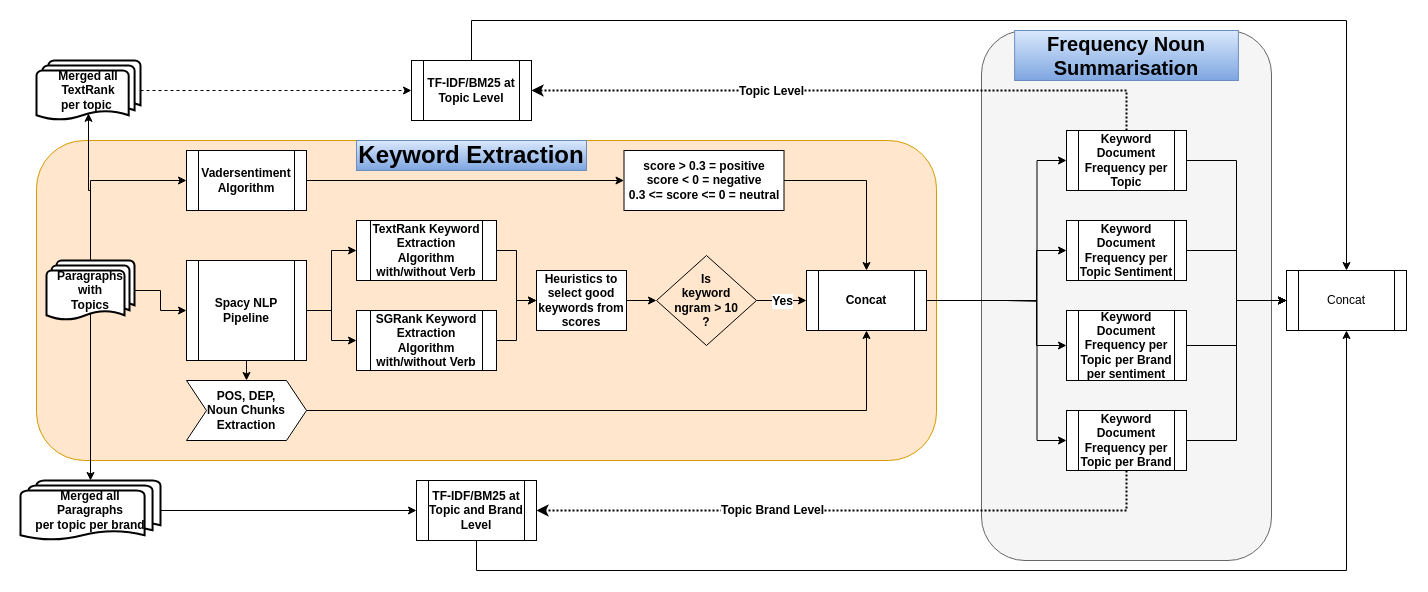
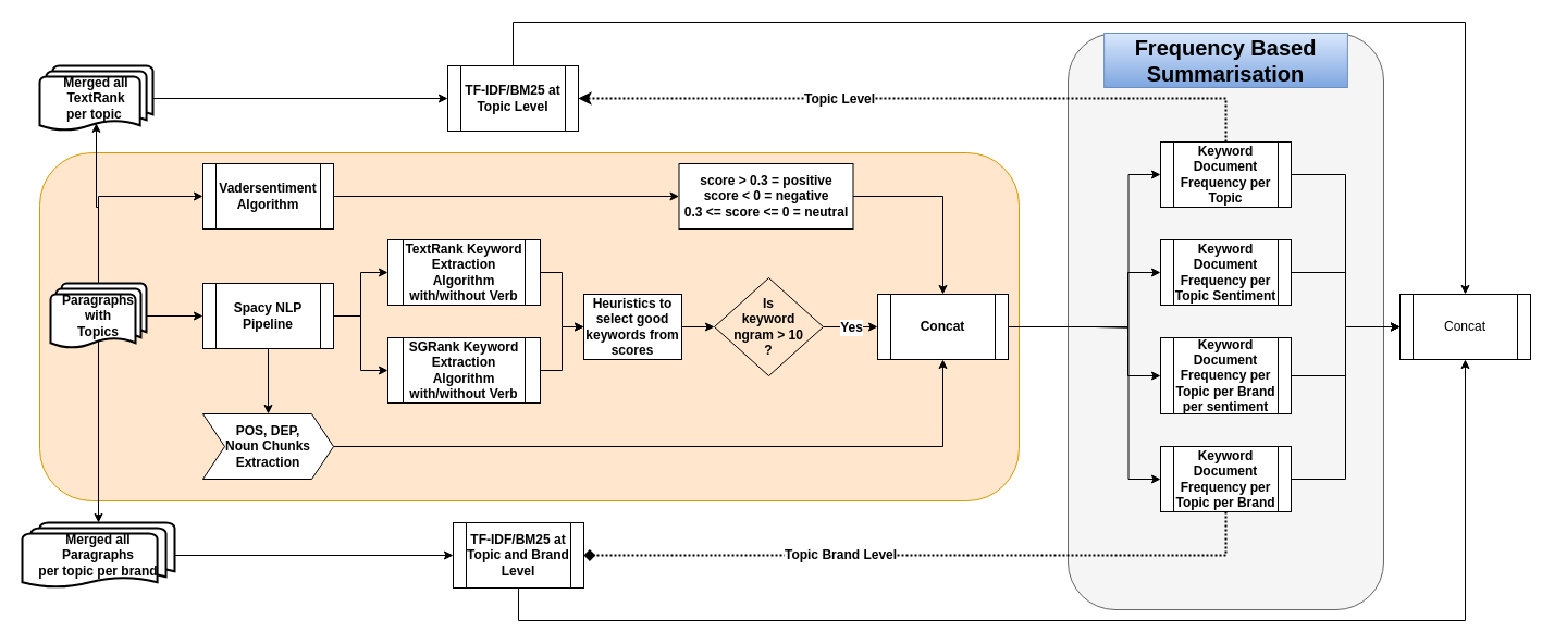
  <mxCell id="0" />
  <mxCell id="1" parent="0" />
  <mxCell id="2" value="" style="rounded=1;whiteSpace=wrap;html=1;fillColor=#ffe6cc;strokeColor=#d79b00;fontStyle=1;fontSize=12;" vertex="1" parent="1"><mxGeometry x="36" y="140" width="900" height="320" as="geometry" /></mxCell>
  <mxCell id="3" style="edgeStyle=orthogonalEdgeStyle;rounded=0;orthogonalLoop=1;jettySize=auto;html=1;exitX=0.5;exitY=0;exitDx=0;exitDy=0;exitPerimeter=0;entryX=0;entryY=0.5;entryDx=0;entryDy=0;endArrow=classic;endFill=1;fontStyle=1;fontSize=12;" edge="1" parent="1" source="7" target="9"><mxGeometry relative="1" as="geometry" /></mxCell>
  <mxCell id="4" style="edgeStyle=orthogonalEdgeStyle;rounded=0;orthogonalLoop=1;jettySize=auto;html=1;exitX=1;exitY=0.5;exitDx=0;exitDy=0;exitPerimeter=0;endArrow=classic;endFill=1;fontStyle=1;fontSize=12;" edge="1" parent="1" source="7" target="13"><mxGeometry relative="1" as="geometry" /></mxCell>
  <mxCell id="5" style="edgeStyle=orthogonalEdgeStyle;rounded=0;orthogonalLoop=1;jettySize=auto;html=1;exitX=0.5;exitY=0.88;exitDx=0;exitDy=0;exitPerimeter=0;entryX=0.5;entryY=0;entryDx=0;entryDy=0;entryPerimeter=0;fontSize=12;fontStyle=1" edge="1" parent="1" source="7" target="30"><mxGeometry relative="1" as="geometry" /></mxCell>
  <mxCell id="6" style="edgeStyle=orthogonalEdgeStyle;rounded=0;orthogonalLoop=1;jettySize=auto;html=1;exitX=0.5;exitY=0;exitDx=0;exitDy=0;exitPerimeter=0;fontSize=12;entryX=0.5;entryY=0.88;entryDx=0;entryDy=0;entryPerimeter=0;fontStyle=1" edge="1" parent="1" source="7" target="33"><mxGeometry relative="1" as="geometry" /></mxCell>
  <mxCell id="7" value="Paragraphs with&lt;br style=&quot;font-size: 12px;&quot;&gt;Topics" style="strokeWidth=2;html=1;shape=mxgraph.flowchart.multi-document;whiteSpace=wrap;fontStyle=1;fontSize=12;" vertex="1" parent="1"><mxGeometry x="46" y="260" width="88" height="60" as="geometry" /></mxCell>
  <mxCell id="8" style="edgeStyle=orthogonalEdgeStyle;rounded=0;orthogonalLoop=1;jettySize=auto;html=1;exitX=1;exitY=0.5;exitDx=0;exitDy=0;entryX=0;entryY=0.5;entryDx=0;entryDy=0;fontSize=25;fontStyle=1" edge="1" parent="1" source="9" target="27"><mxGeometry relative="1" as="geometry" /></mxCell>
  <mxCell id="9" value="&lt;span style=&quot;font-size: 12px;&quot;&gt;Vadersentiment&lt;/span&gt;&lt;br style=&quot;font-size: 12px;&quot;&gt;&lt;span style=&quot;font-size: 12px;&quot;&gt;Algorithm&lt;/span&gt;" style="shape=process;whiteSpace=wrap;html=1;backgroundOutline=1;fontStyle=1;fontSize=12;" vertex="1" parent="1"><mxGeometry x="186" y="150" width="120" height="60" as="geometry" /></mxCell>
  <mxCell id="10" style="edgeStyle=orthogonalEdgeStyle;rounded=0;orthogonalLoop=1;jettySize=auto;html=1;exitX=1;exitY=0.5;exitDx=0;exitDy=0;entryX=0;entryY=0.5;entryDx=0;entryDy=0;endArrow=classic;endFill=1;fontStyle=1;fontSize=12;" edge="1" parent="1" source="13" target="15"><mxGeometry relative="1" as="geometry" /></mxCell>
  <mxCell id="11" style="edgeStyle=orthogonalEdgeStyle;rounded=0;orthogonalLoop=1;jettySize=auto;html=1;exitX=1;exitY=0.5;exitDx=0;exitDy=0;endArrow=classic;endFill=1;fontStyle=1;fontSize=12;" edge="1" parent="1" source="13" target="19"><mxGeometry relative="1" as="geometry" /></mxCell>
  <mxCell id="12" style="edgeStyle=orthogonalEdgeStyle;rounded=0;orthogonalLoop=1;jettySize=auto;html=1;exitX=0.5;exitY=1;exitDx=0;exitDy=0;entryX=0.5;entryY=0;entryDx=0;entryDy=0;endArrow=classic;endFill=1;fontStyle=1;fontSize=12;" edge="1" parent="1" source="13" target="17"><mxGeometry relative="1" as="geometry" /></mxCell>
- <mxCell id="13" value="Spacy NLP&lt;br style=&quot;font-size: 12px;&quot;&gt;Pipeline" style="shape=process;whiteSpace=wrap;html=1;backgroundOutline=1;fontStyle=1;fontSize=12;" vertex="1" parent="1"><mxGeometry x="186" y="260" width="120" height="100" as="geometry" /></mxCell>
+ <mxCell id="13" value="Spacy NLP&lt;br style=&quot;font-size: 12px;&quot;&gt;Pipeline" style="shape=process;whiteSpace=wrap;html=1;backgroundOutline=1;fontStyle=1;fontSize=12;" vertex="1" parent="1"><mxGeometry x="186" y="260" width="120" height="60" as="geometry" /></mxCell>
  <mxCell id="14" style="edgeStyle=orthogonalEdgeStyle;rounded=0;orthogonalLoop=1;jettySize=auto;html=1;exitX=1;exitY=0.5;exitDx=0;exitDy=0;endArrow=classic;endFill=1;fontStyle=1;fontSize=12;" edge="1" parent="1" source="15" target="21"><mxGeometry relative="1" as="geometry" /></mxCell>
  <mxCell id="15" value="TextRank Keyword Extraction Algorithm&lt;br style=&quot;font-size: 12px;&quot;&gt;with/without Verb" style="shape=process;whiteSpace=wrap;html=1;backgroundOutline=1;fontStyle=1;fontSize=12;" vertex="1" parent="1"><mxGeometry x="356" y="220" width="140" height="60" as="geometry" /></mxCell>
  <mxCell id="16" style="edgeStyle=orthogonalEdgeStyle;rounded=0;orthogonalLoop=1;jettySize=auto;html=1;exitX=1;exitY=0.5;exitDx=0;exitDy=0;entryX=0.5;entryY=1;entryDx=0;entryDy=0;endArrow=classic;endFill=1;fontStyle=1;fontSize=12;" edge="1" parent="1" source="17" target="25"><mxGeometry relative="1" as="geometry" /></mxCell>
  <mxCell id="17" value="POS, DEP, &lt;br style=&quot;font-size: 12px;&quot;&gt;Noun Chunks&lt;br style=&quot;font-size: 12px;&quot;&gt;Extraction" style="shape=step;perimeter=stepPerimeter;whiteSpace=wrap;html=1;fixedSize=1;fontStyle=1;fontSize=12;" vertex="1" parent="1"><mxGeometry x="186" y="380" width="120" height="60" as="geometry" /></mxCell>
  <mxCell id="18" style="edgeStyle=orthogonalEdgeStyle;rounded=0;orthogonalLoop=1;jettySize=auto;html=1;exitX=1;exitY=0.5;exitDx=0;exitDy=0;entryX=0;entryY=0.5;entryDx=0;entryDy=0;endArrow=classic;endFill=1;fontStyle=1;fontSize=12;" edge="1" parent="1" source="19" target="21"><mxGeometry relative="1" as="geometry" /></mxCell>
  <mxCell id="19" value="&lt;span style=&quot;font-size: 12px;&quot;&gt;SGRank Keyword Extraction Algorithm&lt;/span&gt;&lt;br style=&quot;font-size: 12px;&quot;&gt;&lt;span style=&quot;font-size: 12px;&quot;&gt;with/without Verb&lt;/span&gt;" style="shape=process;whiteSpace=wrap;html=1;backgroundOutline=1;fontStyle=1;fontSize=12;" vertex="1" parent="1"><mxGeometry x="356" y="310" width="140" height="60" as="geometry" /></mxCell>
  <mxCell id="20" style="edgeStyle=orthogonalEdgeStyle;rounded=0;orthogonalLoop=1;jettySize=auto;html=1;exitX=1;exitY=0.5;exitDx=0;exitDy=0;entryX=0;entryY=0.5;entryDx=0;entryDy=0;endArrow=classic;endFill=1;fontStyle=1;fontSize=12;" edge="1" parent="1" source="21" target="24"><mxGeometry relative="1" as="geometry" /></mxCell>
  <mxCell id="21" value="Heuristics to select good keywords from scores" style="whiteSpace=wrap;html=1;fontStyle=1;fontSize=12;" vertex="1" parent="1"><mxGeometry x="536" y="270" width="90" height="60" as="geometry" /></mxCell>
  <mxCell id="22" style="edgeStyle=orthogonalEdgeStyle;rounded=0;orthogonalLoop=1;jettySize=auto;html=1;exitX=1;exitY=0.5;exitDx=0;exitDy=0;entryX=0;entryY=0.5;entryDx=0;entryDy=0;endArrow=classic;endFill=1;fontStyle=1;fontSize=12;" edge="1" parent="1" source="24" target="25"><mxGeometry relative="1" as="geometry" /></mxCell>
  <mxCell id="23" value="Yes" style="edgeLabel;html=1;align=center;verticalAlign=middle;resizable=0;points=[];fontStyle=1;fontSize=12;" vertex="1" connectable="0" parent="22"><mxGeometry relative="1" as="geometry"><mxPoint as="offset" /></mxGeometry></mxCell>
  <mxCell id="24" value="Is &lt;br&gt;keyword&lt;br style=&quot;font-size: 12px;&quot;&gt;ngram &amp;gt; 10&lt;br&gt;?" style="rhombus;whiteSpace=wrap;html=1;fontStyle=1;fontSize=12;fillColor=#ffe6cc;" vertex="1" parent="1"><mxGeometry x="656" y="255" width="100" height="90" as="geometry" /></mxCell>
  <mxCell id="25" value="Concat" style="shape=process;whiteSpace=wrap;html=1;backgroundOutline=1;fontStyle=1;fontSize=12;" vertex="1" parent="1"><mxGeometry x="806" y="270" width="120" height="60" as="geometry" /></mxCell>
  <mxCell id="26" style="edgeStyle=orthogonalEdgeStyle;rounded=0;orthogonalLoop=1;jettySize=auto;html=1;exitX=1;exitY=0.5;exitDx=0;exitDy=0;entryX=0.5;entryY=0;entryDx=0;entryDy=0;fontSize=25;fontStyle=1" edge="1" parent="1" source="27" target="25"><mxGeometry relative="1" as="geometry" /></mxCell>
  <mxCell id="27" value="&lt;span&gt;score &amp;gt; 0.3 = positive&lt;br&gt;score &amp;lt; 0 = negative&lt;br&gt;0.3 &amp;lt;= score &amp;lt;= 0 = neutral&lt;/span&gt;" style="whiteSpace=wrap;html=1;fontStyle=1" vertex="1" parent="1"><mxGeometry x="623.5" y="150" width="160" height="60" as="geometry" /></mxCell>
  <mxCell id="28" value="&lt;span style=&quot;&quot;&gt;TF-IDF/BM25 at&lt;/span&gt;&lt;br style=&quot;&quot;&gt;&lt;span style=&quot;&quot;&gt;Topic and Brand Level&lt;/span&gt;" style="shape=process;whiteSpace=wrap;html=1;backgroundOutline=1;fontSize=12;fontStyle=1" vertex="1" parent="1"><mxGeometry x="416" y="480" width="120" height="60" as="geometry" /></mxCell>
  <mxCell id="29" style="edgeStyle=orthogonalEdgeStyle;rounded=0;orthogonalLoop=1;jettySize=auto;html=1;exitX=1;exitY=0.5;exitDx=0;exitDy=0;exitPerimeter=0;entryX=0;entryY=0.5;entryDx=0;entryDy=0;fontSize=12;fontStyle=1" edge="1" parent="1" source="30" target="28"><mxGeometry relative="1" as="geometry" /></mxCell>
  <mxCell id="30" value="Merged all&lt;br&gt;Paragraphs&lt;br&gt;per topic per brand" style="strokeWidth=2;html=1;shape=mxgraph.flowchart.multi-document;whiteSpace=wrap;fontSize=12;fontStyle=1" vertex="1" parent="1"><mxGeometry x="20" y="480" width="140" height="60" as="geometry" /></mxCell>
  <mxCell id="31" value="TF-IDF/BM25 at&lt;br&gt;Topic Level" style="shape=process;whiteSpace=wrap;html=1;backgroundOutline=1;fontSize=12;fontStyle=1" vertex="1" parent="1"><mxGeometry x="411" y="60" width="120" height="60" as="geometry" /></mxCell>
- <mxCell id="32" style="edgeStyle=orthogonalEdgeStyle;rounded=0;orthogonalLoop=1;jettySize=auto;html=1;exitX=1;exitY=0.5;exitDx=0;exitDy=0;exitPerimeter=0;entryX=0;entryY=0.5;entryDx=0;entryDy=0;fontSize=24;fontStyle=1;dashed=1;" edge="1" parent="1" source="33" target="31"><mxGeometry relative="1" as="geometry" /></mxCell>
+ <mxCell id="32" style="edgeStyle=orthogonalEdgeStyle;rounded=0;orthogonalLoop=1;jettySize=auto;html=1;exitX=1;exitY=0.5;exitDx=0;exitDy=0;exitPerimeter=0;entryX=0;entryY=0.5;entryDx=0;entryDy=0;fontSize=24;fontStyle=1" edge="1" parent="1" source="33" target="31"><mxGeometry relative="1" as="geometry" /></mxCell>
  <mxCell id="33" value="&lt;span style=&quot;&quot;&gt;Merged all &lt;br&gt;TextRank&lt;/span&gt;&lt;br style=&quot;&quot;&gt;&lt;span style=&quot;&quot;&gt;per topic&amp;nbsp;&lt;/span&gt;" style="strokeWidth=2;html=1;shape=mxgraph.flowchart.multi-document;whiteSpace=wrap;fontSize=12;fontStyle=1" vertex="1" parent="1"><mxGeometry x="36" y="60" width="104" height="60" as="geometry" /></mxCell>
- <mxCell id="34" value="Keyword Extraction" style="text;html=1;strokeColor=#6c8ebf;fillColor=#dae8fc;align=center;verticalAlign=middle;whiteSpace=wrap;rounded=0;fontSize=24;gradientColor=#7ea6e0;fontStyle=1" vertex="1" parent="1"><mxGeometry x="356" y="140" width="230" height="30" as="geometry" /></mxCell>
  <mxCell id="35" value="" style="rounded=1;whiteSpace=wrap;html=1;fontSize=12;fillColor=#f5f5f5;strokeColor=#666666;fontColor=#333333;" vertex="1" parent="1"><mxGeometry x="981" y="30" width="290" height="530" as="geometry" /></mxCell>
  <mxCell id="36" style="edgeStyle=orthogonalEdgeStyle;rounded=0;orthogonalLoop=1;jettySize=auto;html=1;exitX=1;exitY=0.5;exitDx=0;exitDy=0;entryX=0;entryY=0.5;entryDx=0;entryDy=0;fontSize=12;" edge="1" parent="1" source="44" target="40"><mxGeometry relative="1" as="geometry" /></mxCell>
  <mxCell id="37" style="edgeStyle=orthogonalEdgeStyle;rounded=0;orthogonalLoop=1;jettySize=auto;html=1;exitX=1;exitY=0.5;exitDx=0;exitDy=0;entryX=0;entryY=0.5;entryDx=0;entryDy=0;fontSize=12;" edge="1" parent="1" source="45" target="40"><mxGeometry relative="1" as="geometry" /></mxCell>
  <mxCell id="38" style="edgeStyle=orthogonalEdgeStyle;rounded=0;orthogonalLoop=1;jettySize=auto;html=1;exitX=1;exitY=0.5;exitDx=0;exitDy=0;entryX=0;entryY=0.5;entryDx=0;entryDy=0;fontSize=12;" edge="1" parent="1" source="46" target="40"><mxGeometry relative="1" as="geometry" /></mxCell>
  <mxCell id="39" style="edgeStyle=orthogonalEdgeStyle;rounded=0;orthogonalLoop=1;jettySize=auto;html=1;exitX=1;exitY=0.5;exitDx=0;exitDy=0;entryX=0;entryY=0.5;entryDx=0;entryDy=0;fontSize=12;" edge="1" parent="1" source="47" target="40"><mxGeometry relative="1" as="geometry" /></mxCell>
  <mxCell id="40" value="Concat" style="shape=process;whiteSpace=wrap;html=1;backgroundOutline=1;fontSize=12;" vertex="1" parent="1"><mxGeometry x="1286" y="270" width="120" height="60" as="geometry" /></mxCell>
  <mxCell id="41" style="edgeStyle=orthogonalEdgeStyle;rounded=0;orthogonalLoop=1;jettySize=auto;html=1;exitX=1;exitY=0.5;exitDx=0;exitDy=0;entryX=0;entryY=0.5;entryDx=0;entryDy=0;fontSize=25;fontStyle=1" edge="1" parent="1" target="44"><mxGeometry relative="1" as="geometry"><mxPoint x="1006" y="300" as="sourcePoint" /><mxPoint x="1066" y="239.97" as="targetPoint" /></mxGeometry></mxCell>
  <mxCell id="42" style="edgeStyle=orthogonalEdgeStyle;rounded=0;orthogonalLoop=1;jettySize=auto;html=1;exitX=1;exitY=0.5;exitDx=0;exitDy=0;entryX=0;entryY=0.5;entryDx=0;entryDy=0;fontSize=24;fontStyle=1" edge="1" parent="1" target="46"><mxGeometry relative="1" as="geometry"><mxPoint x="1006" y="300" as="sourcePoint" /></mxGeometry></mxCell>
  <mxCell id="43" style="edgeStyle=orthogonalEdgeStyle;rounded=0;orthogonalLoop=1;jettySize=auto;html=1;exitX=1;exitY=0.5;exitDx=0;exitDy=0;entryX=0;entryY=0.5;entryDx=0;entryDy=0;fontSize=24;fontStyle=1" edge="1" parent="1" target="45"><mxGeometry relative="1" as="geometry"><mxPoint x="996" y="300" as="sourcePoint" /><Array as="points"><mxPoint x="1036" y="300" /><mxPoint x="1036" y="250" /></Array></mxGeometry></mxCell>
  <mxCell id="44" value="Keyword Document Frequency per Topic per Brand" style="shape=process;whiteSpace=wrap;html=1;backgroundOutline=1;fontSize=12;fontStyle=1" vertex="1" parent="1"><mxGeometry x="1066" y="410" width="120" height="60" as="geometry" /></mxCell>
  <mxCell id="45" value="Keyword Document Frequency per Topic Sentiment" style="shape=process;whiteSpace=wrap;html=1;backgroundOutline=1;fontSize=12;fontStyle=1" vertex="1" parent="1"><mxGeometry x="1066" y="220" width="120" height="60" as="geometry" /></mxCell>
  <mxCell id="46" value="Keyword Document Frequency per Topic" style="shape=process;whiteSpace=wrap;html=1;backgroundOutline=1;fontSize=12;verticalAlign=middle;horizontal=1;fontStyle=1" vertex="1" parent="1"><mxGeometry x="1066" y="130" width="120" height="60" as="geometry" /></mxCell>
  <mxCell id="47" value="Keyword Document Frequency per Topic per Brand per sentiment" style="shape=process;whiteSpace=wrap;html=1;backgroundOutline=1;fontSize=12;fontStyle=1" vertex="1" parent="1"><mxGeometry x="1066" y="310" width="120" height="70" as="geometry" /></mxCell>
  <mxCell id="48" style="edgeStyle=orthogonalEdgeStyle;rounded=0;orthogonalLoop=1;jettySize=auto;html=1;exitX=0.5;exitY=0;exitDx=0;exitDy=0;entryX=1;entryY=0.5;entryDx=0;entryDy=0;fontSize=24;fontStyle=1;dashed=1;dashPattern=1 1;strokeWidth=2;" edge="1" parent="1" source="46" target="31"><mxGeometry relative="1" as="geometry" /></mxCell>
  <mxCell id="49" value="&lt;b&gt;Topic Level&lt;/b&gt;" style="edgeLabel;html=1;align=center;verticalAlign=middle;resizable=0;points=[];fontSize=12;" vertex="1" connectable="0" parent="48"><mxGeometry x="0.297" y="-1" relative="1" as="geometry"><mxPoint x="16" y="1" as="offset" /></mxGeometry></mxCell>
- <mxCell id="50" style="edgeStyle=orthogonalEdgeStyle;rounded=0;orthogonalLoop=1;jettySize=auto;html=1;exitX=0.5;exitY=1;exitDx=0;exitDy=0;entryX=1;entryY=0.5;entryDx=0;entryDy=0;fontSize=24;fontStyle=1;dashed=1;dashPattern=1 1;strokeWidth=2;" edge="1" parent="1" source="44" target="28"><mxGeometry relative="1" as="geometry" /></mxCell>
+ <mxCell id="50" style="edgeStyle=orthogonalEdgeStyle;rounded=0;orthogonalLoop=1;jettySize=auto;html=1;exitX=0.5;exitY=1;exitDx=0;exitDy=0;entryX=1;entryY=0.5;entryDx=0;entryDy=0;fontSize=24;fontStyle=1;dashed=1;dashPattern=1 1;strokeWidth=2;endArrow=diamond;" edge="1" parent="1" source="44" target="28"><mxGeometry relative="1" as="geometry" /></mxCell>
  <mxCell id="51" value="&lt;font style=&quot;font-size: 12px;&quot;&gt;Topic Brand Level&lt;/font&gt;" style="edgeLabel;html=1;align=center;verticalAlign=middle;resizable=0;points=[];fontSize=24;fontStyle=1" vertex="1" connectable="0" parent="50"><mxGeometry x="0.153" y="-2" relative="1" as="geometry"><mxPoint x="-32" y="-3" as="offset" /></mxGeometry></mxCell>
  <mxCell id="52" style="edgeStyle=orthogonalEdgeStyle;rounded=0;orthogonalLoop=1;jettySize=auto;html=1;exitX=1;exitY=0.5;exitDx=0;exitDy=0;entryX=0;entryY=0.5;entryDx=0;entryDy=0;fontSize=24;fontStyle=1" edge="1" parent="1" source="25" target="47"><mxGeometry relative="1" as="geometry"><mxPoint x="996" y="300" as="sourcePoint" /><Array as="points"><mxPoint x="1036" y="300" /><mxPoint x="1036" y="345" /></Array></mxGeometry></mxCell>
  <mxCell id="53" style="edgeStyle=orthogonalEdgeStyle;rounded=0;orthogonalLoop=1;jettySize=auto;html=1;exitX=0.5;exitY=1;exitDx=0;exitDy=0;entryX=0.5;entryY=1;entryDx=0;entryDy=0;fontSize=12;" edge="1" parent="1" source="28" target="40"><mxGeometry relative="1" as="geometry"><Array as="points"><mxPoint x="476" y="570" /><mxPoint x="1346" y="570" /></Array></mxGeometry></mxCell>
  <mxCell id="54" style="edgeStyle=orthogonalEdgeStyle;rounded=0;orthogonalLoop=1;jettySize=auto;html=1;exitX=0.5;exitY=0;exitDx=0;exitDy=0;entryX=0.5;entryY=0;entryDx=0;entryDy=0;fontSize=12;" edge="1" parent="1" source="31" target="40"><mxGeometry relative="1" as="geometry"><Array as="points"><mxPoint x="471" y="20" /><mxPoint x="1346" y="20" /></Array></mxGeometry></mxCell>
- <mxCell id="55" value="Frequency Noun Summarisation" style="text;html=1;strokeColor=#6c8ebf;fillColor=#dae8fc;align=center;verticalAlign=middle;whiteSpace=wrap;rounded=0;fontSize=20;fontStyle=1;gradientColor=#7ea6e0;" vertex="1" parent="1"><mxGeometry x="1014.13" y="30" width="223.75" height="50" as="geometry" /></mxCell>
+ <mxCell id="55" value="Frequency Based Summarisation" style="text;html=1;strokeColor=#6c8ebf;fillColor=#dae8fc;align=center;verticalAlign=middle;whiteSpace=wrap;rounded=0;fontSize=20;fontStyle=1;gradientColor=#7ea6e0;" vertex="1" parent="1"><mxGeometry x="1014.13" y="30" width="223.75" height="50" as="geometry" /></mxCell>
